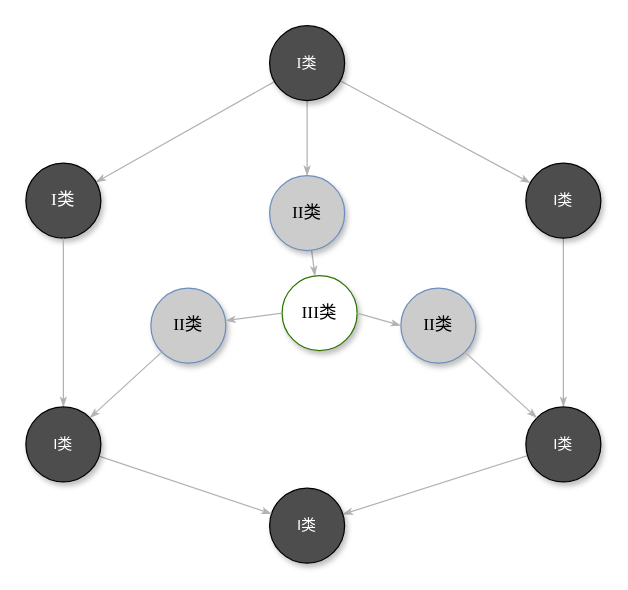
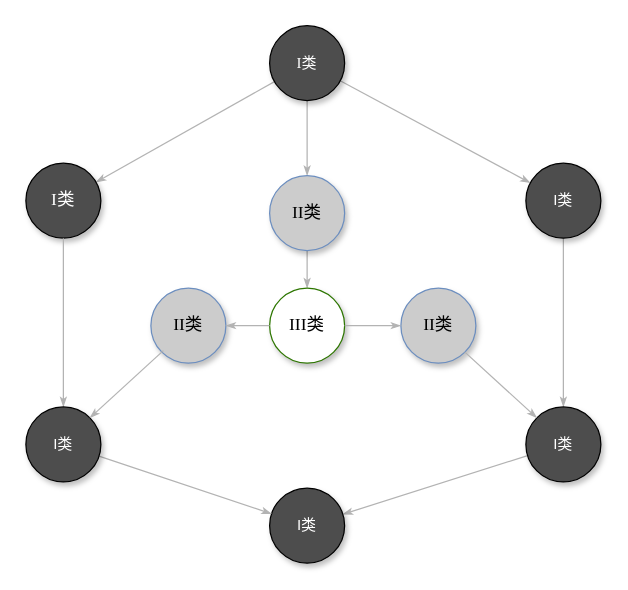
  <mxCell id="0" />
  <mxCell id="1" parent="0" />
  <mxCell id="2" style="edgeStyle=none;rounded=1;html=1;labelBackgroundColor=none;startArrow=none;startFill=0;startSize=5;endArrow=classicThin;endFill=1;endSize=5;jettySize=auto;orthogonalLoop=1;strokeColor=#B3B3B3;strokeWidth=1;fontFamily=Verdana;fontSize=12" parent="1" source="5" target="7" edge="1"><mxGeometry relative="1" as="geometry" /></mxCell>
  <mxCell id="3" value="" style="edgeStyle=none;rounded=1;html=1;labelBackgroundColor=none;startArrow=none;startFill=0;startSize=5;endArrow=classicThin;endFill=1;endSize=5;jettySize=auto;orthogonalLoop=1;strokeColor=#B3B3B3;strokeWidth=1;fontFamily=Verdana;fontSize=12" parent="1" source="5" target="15" edge="1"><mxGeometry relative="1" as="geometry" /></mxCell>
  <mxCell id="4" value="" style="edgeStyle=none;rounded=1;html=1;labelBackgroundColor=none;startArrow=none;startFill=0;startSize=5;endArrow=classicThin;endFill=1;endSize=5;jettySize=auto;orthogonalLoop=1;strokeColor=#B3B3B3;strokeWidth=1;fontFamily=Verdana;fontSize=12" parent="1" source="5" target="9" edge="1"><mxGeometry relative="1" as="geometry" /></mxCell>
  <mxCell id="5" value="&lt;span style=&quot;font-family: Verdana;&quot; lang=&quot;EN-US&quot;&gt;I&lt;/span&gt;&lt;span style=&quot;font-family: Verdana;&quot;&gt;类&lt;/span&gt;" style="ellipse;whiteSpace=wrap;html=1;rounded=0;shadow=1;comic=0;labelBackgroundColor=none;strokeWidth=1;fontFamily=Helvetica;fontSize=12;align=center;fillColor=#4D4D4D;strokeColor=#000000;fontColor=#FFFFFF;" parent="1" vertex="1"><mxGeometry x="215" y="20" width="60" height="60" as="geometry" /></mxCell>
  <mxCell id="6" value="" style="edgeStyle=none;rounded=1;html=1;labelBackgroundColor=none;startArrow=none;startFill=0;startSize=5;endArrow=classicThin;endFill=1;endSize=5;jettySize=auto;orthogonalLoop=1;strokeColor=#B3B3B3;strokeWidth=1;fontFamily=Verdana;fontSize=12" parent="1" source="7" target="13" edge="1"><mxGeometry relative="1" as="geometry" /></mxCell>
  <mxCell id="7" value="&lt;span style=&quot;font-size:10.5pt;mso-bidi-font-size:11.0pt;font-family:宋体;mso-bidi-font-family:&lt;br/&gt;&amp;quot;Times New Roman&amp;quot;;mso-bidi-theme-font:minor-bidi;mso-ansi-language:EN-US;&lt;br/&gt;mso-fareast-language:ZH-CN;mso-bidi-language:AR-SA&quot; lang=&quot;EN-US&quot;&gt;II&lt;/span&gt;&lt;span style=&quot;font-size:10.5pt;mso-bidi-font-size:11.0pt;font-family:宋体;mso-bidi-font-family:&lt;br/&gt;&amp;quot;Times New Roman&amp;quot;;mso-bidi-theme-font:minor-bidi;mso-ansi-language:EN-US;&lt;br/&gt;mso-fareast-language:ZH-CN;mso-bidi-language:AR-SA&quot;&gt;类&lt;/span&gt;" style="ellipse;whiteSpace=wrap;html=1;rounded=0;shadow=1;comic=0;labelBackgroundColor=none;strokeWidth=1;fontFamily=Verdana;fontSize=12;align=center;fillColor=#CCCCCC;strokeColor=#6c8ebf;" parent="1" vertex="1"><mxGeometry x="215" y="140" width="60" height="60" as="geometry" /></mxCell>
  <mxCell id="8" value="" style="edgeStyle=none;rounded=1;html=1;labelBackgroundColor=none;startArrow=none;startFill=0;startSize=5;endArrow=classicThin;endFill=1;endSize=5;jettySize=auto;orthogonalLoop=1;strokeColor=#B3B3B3;strokeWidth=1;fontFamily=Verdana;fontSize=12;entryX=0.5;entryY=0;entryDx=0;entryDy=0;" parent="1" source="9" target="11" edge="1"><mxGeometry relative="1" as="geometry"><mxPoint x="487.5" y="220" as="targetPoint" /></mxGeometry></mxCell>
  <mxCell id="9" value="&lt;span lang=&quot;EN-US&quot;&gt;I&lt;/span&gt;类" style="ellipse;whiteSpace=wrap;html=1;rounded=0;shadow=1;comic=0;labelBackgroundColor=none;strokeWidth=1;fontFamily=Helvetica;fontSize=12;align=center;fillColor=#4D4D4D;strokeColor=#000000;fontColor=#FFFFFF;" parent="1" vertex="1"><mxGeometry x="420" y="130" width="60" height="60" as="geometry" /></mxCell>
  <mxCell id="10" value="" style="edgeStyle=none;rounded=1;html=1;labelBackgroundColor=none;startArrow=none;startFill=0;startSize=5;endArrow=classicThin;endFill=1;endSize=5;jettySize=auto;orthogonalLoop=1;strokeColor=#B3B3B3;strokeWidth=1;fontFamily=Verdana;fontSize=12" parent="1" source="11" target="14" edge="1"><mxGeometry relative="1" as="geometry" /></mxCell>
  <mxCell id="11" value="&lt;span lang=&quot;EN-US&quot;&gt;I&lt;/span&gt;类" style="ellipse;whiteSpace=wrap;html=1;rounded=0;shadow=1;comic=0;labelBackgroundColor=none;strokeWidth=1;fontFamily=Helvetica;fontSize=12;align=center;fillColor=#4D4D4D;strokeColor=#000000;fontColor=#FFFFFF;" parent="1" vertex="1"><mxGeometry x="420" y="325" width="60" height="60" as="geometry" /></mxCell>
  <mxCell id="12" value="&lt;span style=&quot;font-size:10.5pt;mso-bidi-font-size:11.0pt;font-family:宋体;mso-bidi-font-family:&lt;br/&gt;&amp;quot;Times New Roman&amp;quot;;mso-bidi-theme-font:minor-bidi;mso-ansi-language:EN-US;&lt;br/&gt;mso-fareast-language:ZH-CN;mso-bidi-language:AR-SA&quot; lang=&quot;EN-US&quot;&gt;II&lt;/span&gt;&lt;span style=&quot;font-size:10.5pt;mso-bidi-font-size:11.0pt;font-family:宋体;mso-bidi-font-family:&lt;br/&gt;&amp;quot;Times New Roman&amp;quot;;mso-bidi-theme-font:minor-bidi;mso-ansi-language:EN-US;&lt;br/&gt;mso-fareast-language:ZH-CN;mso-bidi-language:AR-SA&quot;&gt;类&lt;/span&gt;" style="ellipse;whiteSpace=wrap;html=1;rounded=0;shadow=1;comic=0;labelBackgroundColor=none;strokeWidth=1;fontFamily=Verdana;fontSize=12;align=center;fillColor=#CCCCCC;strokeColor=#6c8ebf;" parent="1" vertex="1"><mxGeometry x="320" y="230" width="60" height="60" as="geometry" /></mxCell>
- <mxCell id="13" value="&lt;span style=&quot;font-size:10.5pt;mso-bidi-font-size:11.0pt;font-family:宋体;mso-bidi-font-family:&lt;br/&gt;&amp;quot;Times New Roman&amp;quot;;mso-bidi-theme-font:minor-bidi;mso-ansi-language:EN-US;&lt;br/&gt;mso-fareast-language:ZH-CN;mso-bidi-language:AR-SA&quot; lang=&quot;EN-US&quot;&gt;III&lt;/span&gt;&lt;span style=&quot;font-size:10.5pt;mso-bidi-font-size:11.0pt;font-family:宋体;mso-bidi-font-family:&lt;br/&gt;&amp;quot;Times New Roman&amp;quot;;mso-bidi-theme-font:minor-bidi;mso-ansi-language:EN-US;&lt;br/&gt;mso-fareast-language:ZH-CN;mso-bidi-language:AR-SA&quot;&gt;类&lt;/span&gt;" style="ellipse;whiteSpace=wrap;html=1;rounded=0;shadow=1;comic=0;labelBackgroundColor=none;strokeWidth=1;fontFamily=Verdana;fontSize=12;align=center;fillColor=#FFFFFF;fontColor=#000000;strokeColor=#2D7600;" parent="1" vertex="1"><mxGeometry x="225" y="220" width="60" height="60" as="geometry" /></mxCell>
+ <mxCell id="13" value="&lt;span style=&quot;font-size:10.5pt;mso-bidi-font-size:11.0pt;font-family:宋体;mso-bidi-font-family:&lt;br/&gt;&amp;quot;Times New Roman&amp;quot;;mso-bidi-theme-font:minor-bidi;mso-ansi-language:EN-US;&lt;br/&gt;mso-fareast-language:ZH-CN;mso-bidi-language:AR-SA&quot; lang=&quot;EN-US&quot;&gt;III&lt;/span&gt;&lt;span style=&quot;font-size:10.5pt;mso-bidi-font-size:11.0pt;font-family:宋体;mso-bidi-font-family:&lt;br/&gt;&amp;quot;Times New Roman&amp;quot;;mso-bidi-theme-font:minor-bidi;mso-ansi-language:EN-US;&lt;br/&gt;mso-fareast-language:ZH-CN;mso-bidi-language:AR-SA&quot;&gt;类&lt;/span&gt;" style="ellipse;whiteSpace=wrap;html=1;rounded=0;shadow=1;comic=0;labelBackgroundColor=none;strokeWidth=1;fontFamily=Verdana;fontSize=12;align=center;fillColor=#FFFFFF;fontColor=#000000;strokeColor=#2D7600;" parent="1" vertex="1"><mxGeometry x="215" y="230" width="60" height="60" as="geometry" /></mxCell>
  <mxCell id="14" value="&lt;span lang=&quot;EN-US&quot;&gt;I&lt;/span&gt;类" style="ellipse;whiteSpace=wrap;html=1;rounded=0;shadow=1;comic=0;labelBackgroundColor=none;strokeWidth=1;fontFamily=Helvetica;fontSize=12;align=center;fillColor=#4D4D4D;strokeColor=#000000;fontColor=#FFFFFF;" parent="1" vertex="1"><mxGeometry x="215" y="390" width="60" height="60" as="geometry" /></mxCell>
  <mxCell id="15" value="&lt;span style=&quot;font-size:10.5pt;mso-bidi-font-size:11.0pt;font-family:宋体;mso-bidi-font-family:&lt;br/&gt;&amp;quot;Times New Roman&amp;quot;;mso-bidi-theme-font:minor-bidi;mso-ansi-language:EN-US;&lt;br/&gt;mso-fareast-language:ZH-CN;mso-bidi-language:AR-SA&quot; lang=&quot;EN-US&quot;&gt;I&lt;/span&gt;&lt;span style=&quot;font-size:10.5pt;mso-bidi-font-size:11.0pt;font-family:宋体;mso-bidi-font-family:&lt;br/&gt;&amp;quot;Times New Roman&amp;quot;;mso-bidi-theme-font:minor-bidi;mso-ansi-language:EN-US;&lt;br/&gt;mso-fareast-language:ZH-CN;mso-bidi-language:AR-SA&quot;&gt;类&lt;/span&gt;" style="ellipse;whiteSpace=wrap;html=1;rounded=0;shadow=1;comic=0;labelBackgroundColor=none;strokeWidth=1;fontFamily=Helvetica;fontSize=12;align=center;fillColor=#4D4D4D;strokeColor=#000000;fontColor=#FFFFFF;" parent="1" vertex="1"><mxGeometry x="20" y="130" width="60" height="60" as="geometry" /></mxCell>
  <mxCell id="16" value="" style="edgeStyle=none;rounded=1;html=1;labelBackgroundColor=none;startArrow=none;startFill=0;startSize=5;endArrow=classicThin;endFill=1;endSize=5;jettySize=auto;orthogonalLoop=1;strokeColor=#B3B3B3;strokeWidth=1;fontFamily=Verdana;fontSize=12;exitX=0.5;exitY=1;exitDx=0;exitDy=0;" parent="1" source="15" target="18" edge="1"><mxGeometry relative="1" as="geometry"><mxPoint x="-2.5" y="270" as="sourcePoint" /></mxGeometry></mxCell>
  <mxCell id="17" value="" style="edgeStyle=none;rounded=1;html=1;labelBackgroundColor=none;startArrow=none;startFill=0;startSize=5;endArrow=classicThin;endFill=1;endSize=5;jettySize=auto;orthogonalLoop=1;strokeColor=#B3B3B3;strokeWidth=1;fontFamily=Verdana;fontSize=12" parent="1" source="18" target="14" edge="1"><mxGeometry relative="1" as="geometry" /></mxCell>
  <mxCell id="18" value="&lt;span lang=&quot;EN-US&quot;&gt;I&lt;/span&gt;类" style="ellipse;whiteSpace=wrap;html=1;rounded=0;shadow=1;comic=0;labelBackgroundColor=none;strokeWidth=1;fontFamily=Helvetica;fontSize=12;align=center;fillColor=#4D4D4D;strokeColor=#000000;fontColor=#FFFFFF;" parent="1" vertex="1"><mxGeometry x="20" y="325" width="60" height="60" as="geometry" /></mxCell>
  <mxCell id="19" value="" style="edgeStyle=none;rounded=1;html=1;labelBackgroundColor=none;startArrow=none;startFill=0;startSize=5;endArrow=classicThin;endFill=1;endSize=5;jettySize=auto;orthogonalLoop=1;strokeColor=#B3B3B3;strokeWidth=1;fontFamily=Verdana;fontSize=12;exitX=1;exitY=0.5;exitDx=0;exitDy=0;entryX=0;entryY=0.5;entryDx=0;entryDy=0;" edge="1" parent="1" source="13" target="12"><mxGeometry relative="1" as="geometry"><mxPoint x="270" y="290" as="sourcePoint" /><mxPoint x="360" y="330" as="targetPoint" /></mxGeometry></mxCell>
  <mxCell id="20" value="&lt;span style=&quot;font-size:10.5pt;mso-bidi-font-size:11.0pt;font-family:宋体;mso-bidi-font-family:&lt;br/&gt;&amp;quot;Times New Roman&amp;quot;;mso-bidi-theme-font:minor-bidi;mso-ansi-language:EN-US;&lt;br/&gt;mso-fareast-language:ZH-CN;mso-bidi-language:AR-SA&quot; lang=&quot;EN-US&quot;&gt;II&lt;/span&gt;&lt;span style=&quot;font-size:10.5pt;mso-bidi-font-size:11.0pt;font-family:宋体;mso-bidi-font-family:&lt;br/&gt;&amp;quot;Times New Roman&amp;quot;;mso-bidi-theme-font:minor-bidi;mso-ansi-language:EN-US;&lt;br/&gt;mso-fareast-language:ZH-CN;mso-bidi-language:AR-SA&quot;&gt;类&lt;/span&gt;" style="ellipse;whiteSpace=wrap;html=1;rounded=0;shadow=1;comic=0;labelBackgroundColor=none;strokeWidth=1;fontFamily=Verdana;fontSize=12;align=center;fillColor=#CCCCCC;strokeColor=#6c8ebf;" vertex="1" parent="1"><mxGeometry x="120" y="230" width="60" height="60" as="geometry" /></mxCell>
  <mxCell id="21" value="" style="edgeStyle=none;rounded=1;html=1;labelBackgroundColor=none;startArrow=none;startFill=0;startSize=5;endArrow=classicThin;endFill=1;endSize=5;jettySize=auto;orthogonalLoop=1;strokeColor=#B3B3B3;strokeWidth=1;fontFamily=Verdana;fontSize=12;exitX=0;exitY=0.5;exitDx=0;exitDy=0;" edge="1" parent="1" source="13" target="20"><mxGeometry relative="1" as="geometry"><mxPoint x="273.838" y="262.796" as="sourcePoint" /><mxPoint x="395" y="335" as="targetPoint" /></mxGeometry></mxCell>
  <mxCell id="22" value="" style="edgeStyle=none;rounded=1;html=1;labelBackgroundColor=none;startArrow=none;startFill=0;startSize=5;endArrow=classicThin;endFill=1;endSize=5;jettySize=auto;orthogonalLoop=1;strokeColor=#B3B3B3;strokeWidth=1;fontFamily=Verdana;fontSize=12;entryX=1;entryY=0;entryDx=0;entryDy=0;" edge="1" parent="1" target="18"><mxGeometry relative="1" as="geometry"><mxPoint x="130" y="280" as="sourcePoint" /><mxPoint x="9.694" y="325.001" as="targetPoint" /></mxGeometry></mxCell>
  <mxCell id="23" value="" style="edgeStyle=none;rounded=1;html=1;labelBackgroundColor=none;startArrow=none;startFill=0;startSize=5;endArrow=classicThin;endFill=1;endSize=5;jettySize=auto;orthogonalLoop=1;strokeColor=#B3B3B3;strokeWidth=1;fontFamily=Verdana;fontSize=12;entryX=0;entryY=0;entryDx=0;entryDy=0;exitX=1;exitY=1;exitDx=0;exitDy=0;" edge="1" parent="1" source="12" target="11"><mxGeometry relative="1" as="geometry"><mxPoint x="410" y="360" as="sourcePoint" /><mxPoint x="45" y="375" as="targetPoint" /></mxGeometry></mxCell>
